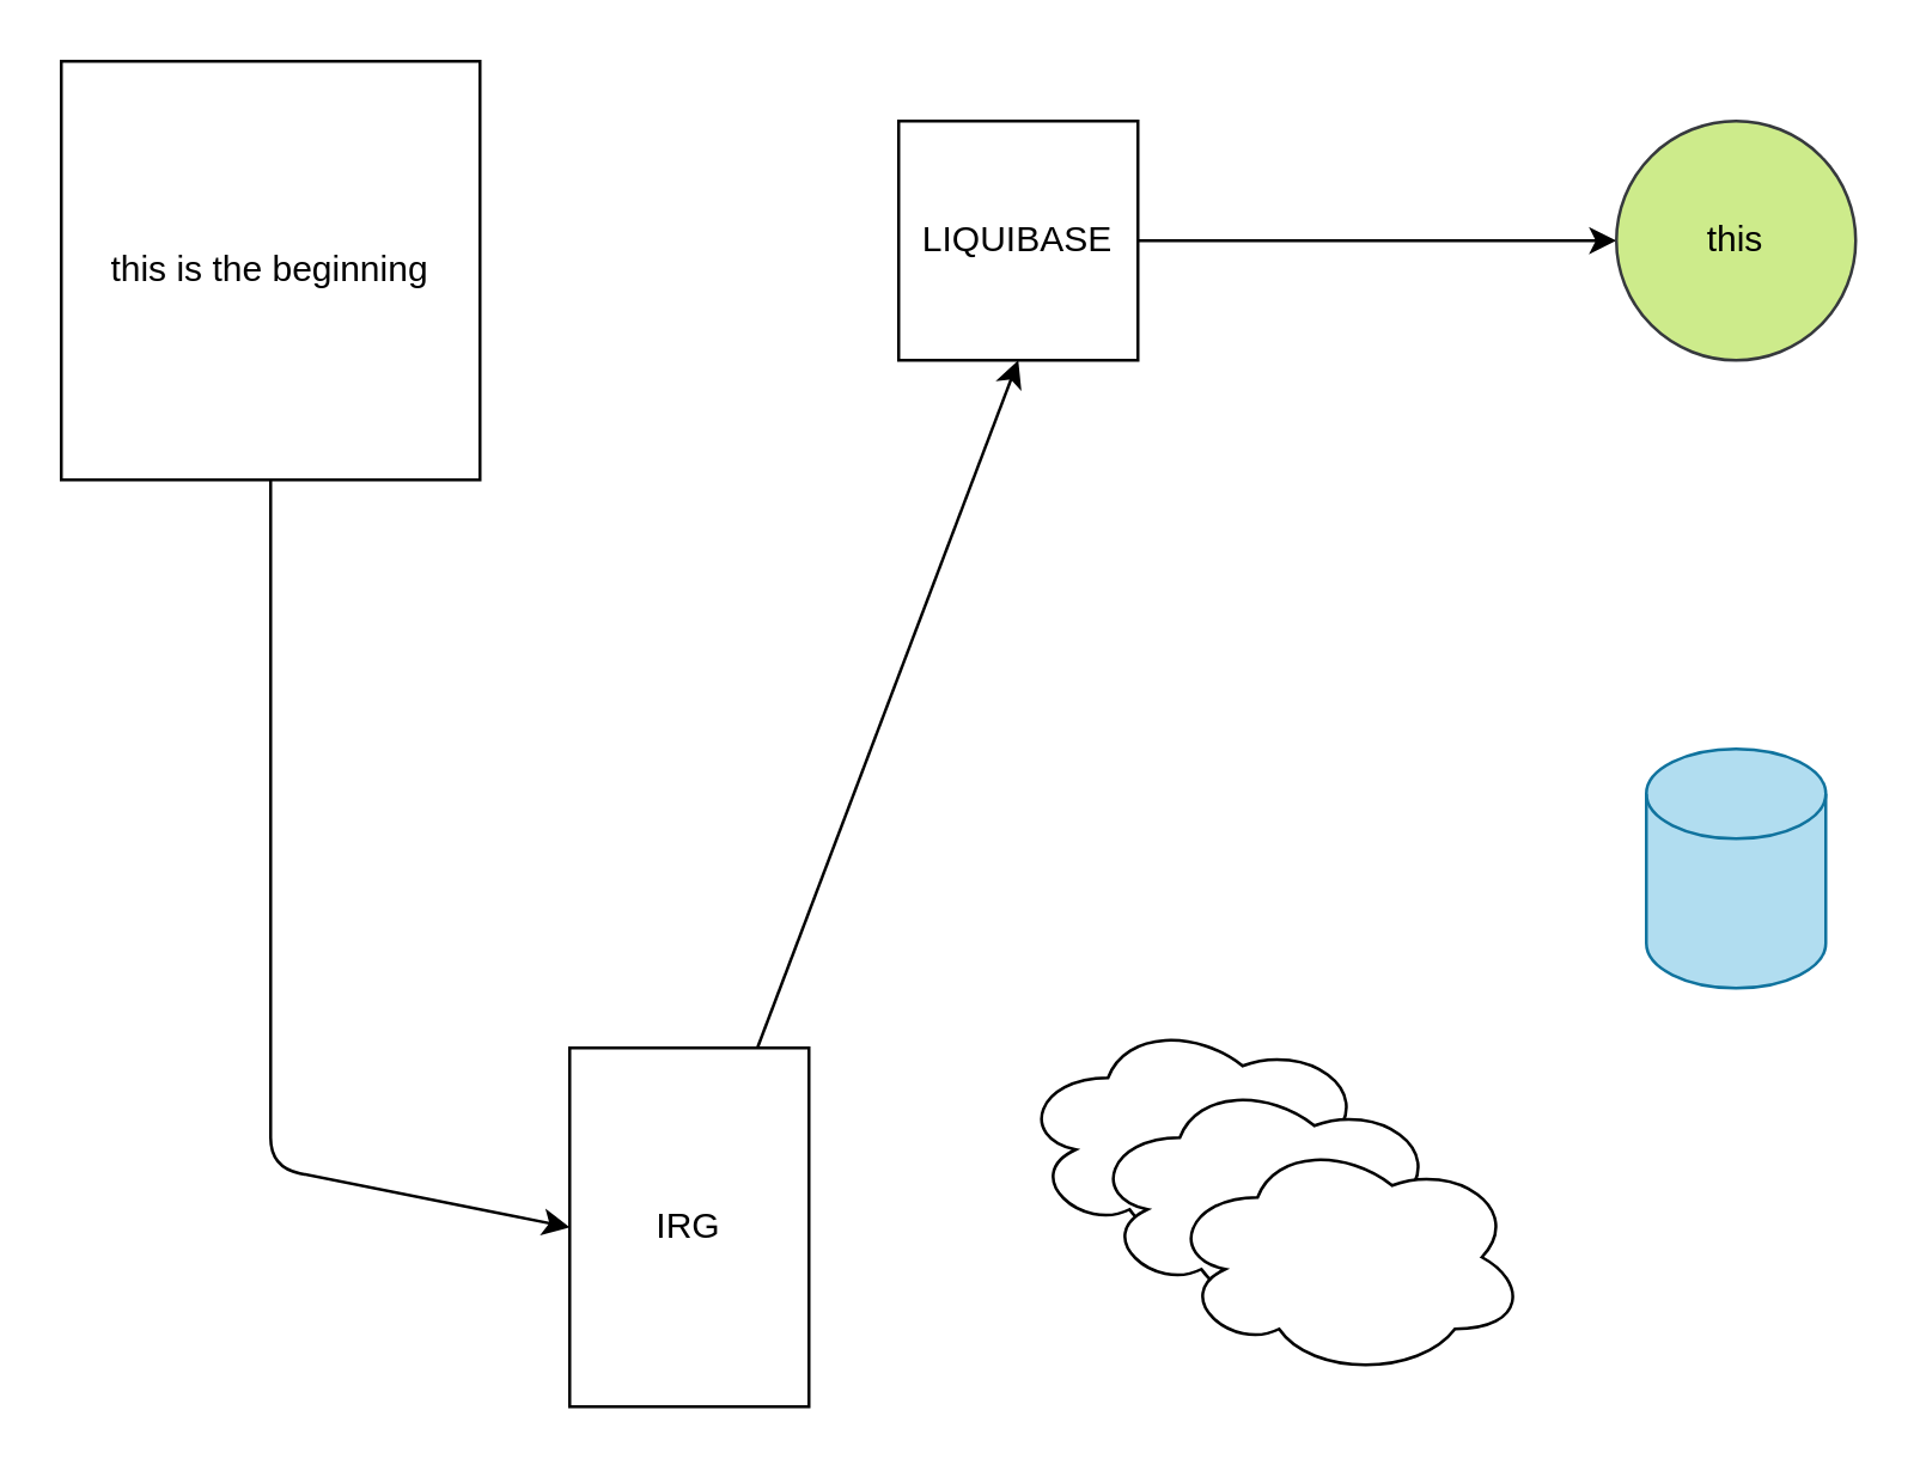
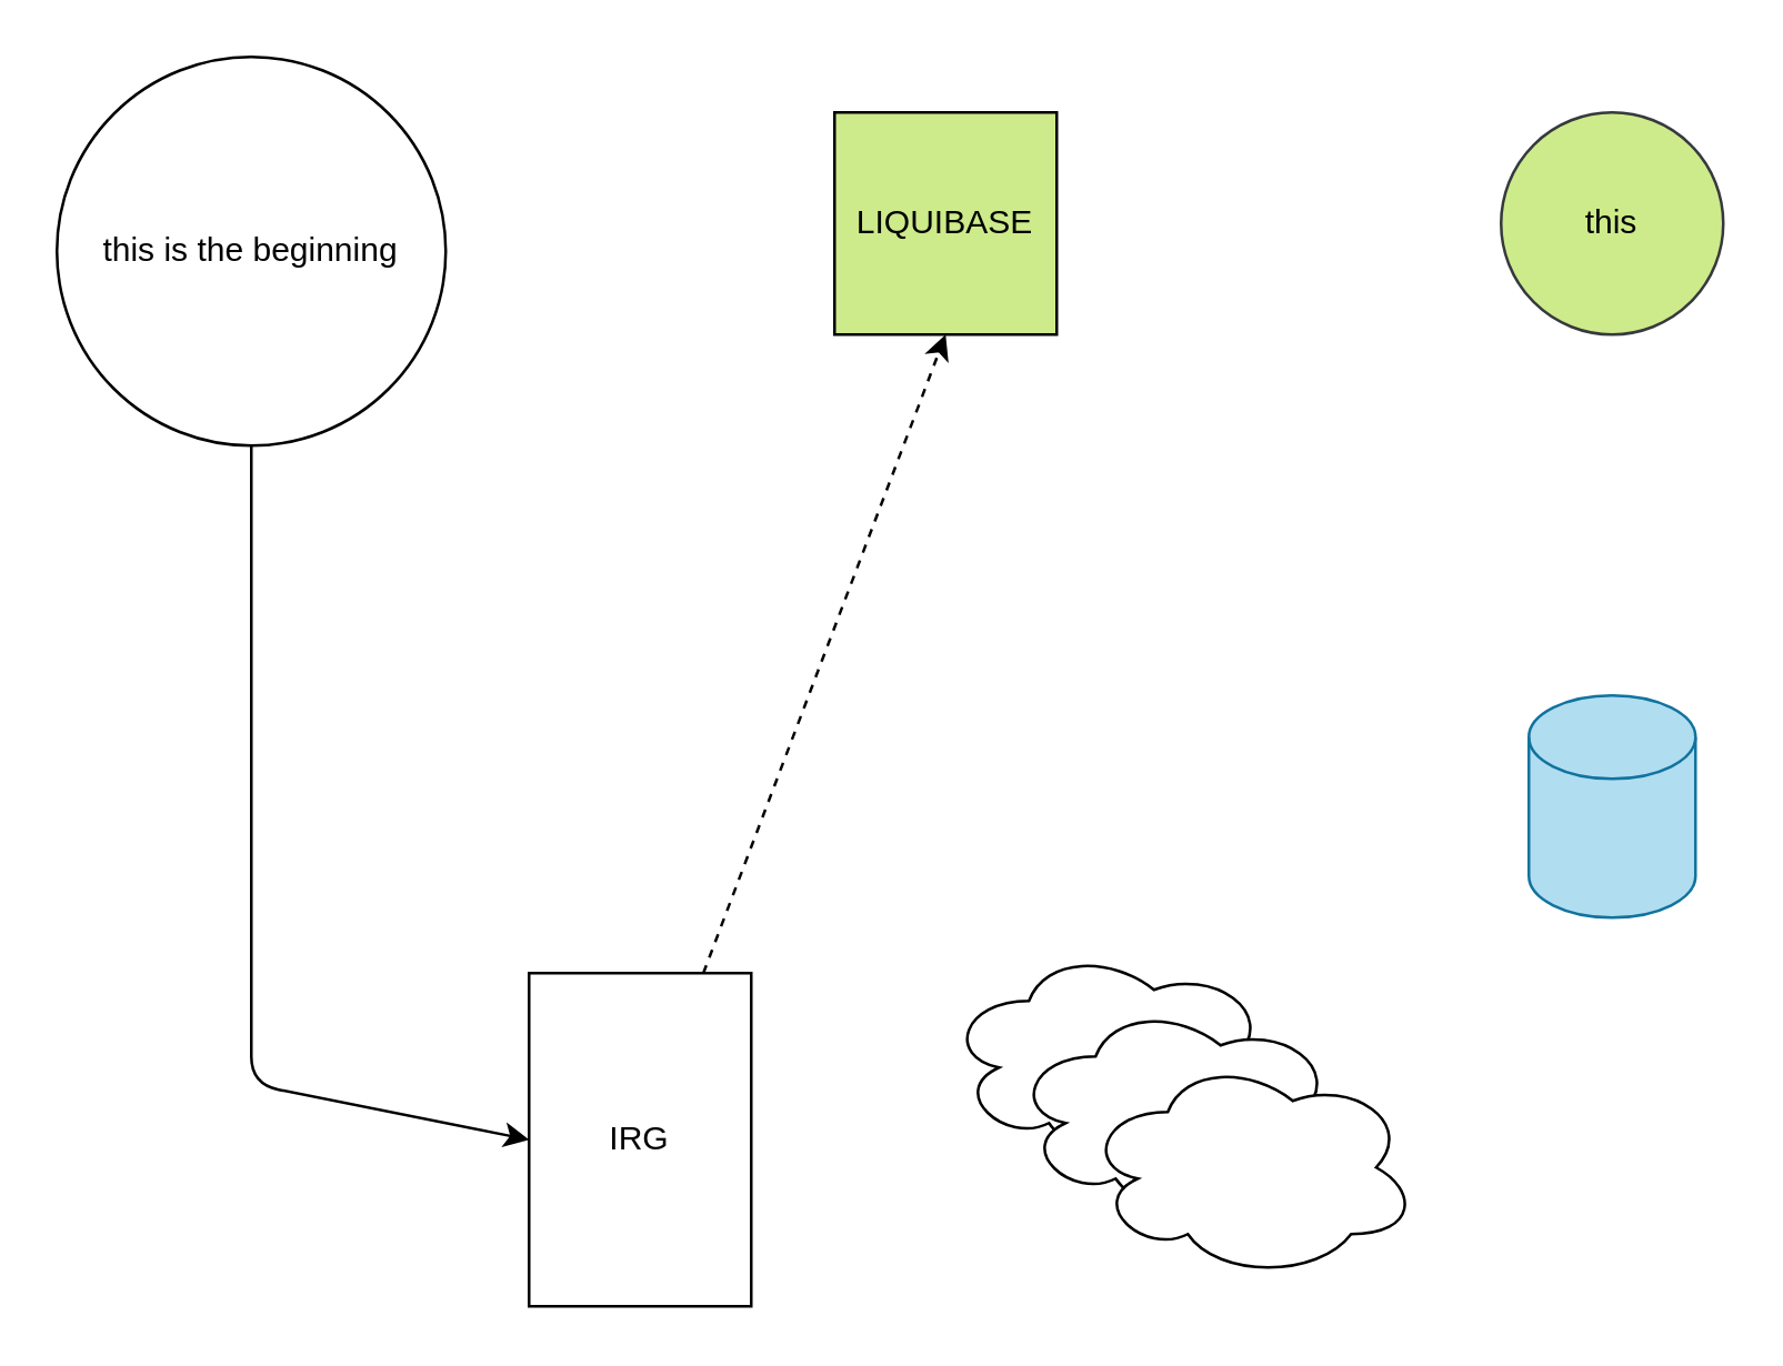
  <mxCell id="0" />
  <mxCell id="1" parent="0" />
  <mxCell id="2" style="edgeStyle=none;html=1;entryX=0;entryY=0.5;entryDx=0;entryDy=0;" edge="1" parent="1" source="3" target="7"><mxGeometry relative="1" as="geometry"><Array as="points"><mxPoint x="90" y="390" /></Array></mxGeometry></mxCell>
- <mxCell id="3" value="this is the beginning" style="whiteSpace=wrap;html=1;aspect=fixed;" vertex="1" parent="1"><mxGeometry x="20" y="20" width="140" height="140" as="geometry" /></mxCell>
- <mxCell id="4" value="" style="edgeStyle=none;html=1;" edge="1" parent="1" source="5" target="8"><mxGeometry relative="1" as="geometry" /></mxCell>
- <mxCell id="5" value="LIQUIBASE" style="whiteSpace=wrap;html=1;aspect=fixed;" vertex="1" parent="1"><mxGeometry x="300" y="40" width="80" height="80" as="geometry" /></mxCell>
- <mxCell id="6" style="edgeStyle=none;html=1;entryX=0.5;entryY=1;entryDx=0;entryDy=0;" edge="1" parent="1" source="7" target="5"><mxGeometry relative="1" as="geometry" /></mxCell>
+ <mxCell id="3" value="this is the beginning" style="ellipse;whiteSpace=wrap;html=1;aspect=fixed;" vertex="1" parent="1"><mxGeometry x="20" y="20" width="140" height="140" as="geometry" /></mxCell>
+ <mxCell id="5" value="LIQUIBASE" style="whiteSpace=wrap;html=1;aspect=fixed;fillColor=#cdeb8b;" vertex="1" parent="1"><mxGeometry x="300" y="40" width="80" height="80" as="geometry" /></mxCell>
+ <mxCell id="6" style="edgeStyle=none;html=1;entryX=0.5;entryY=1;entryDx=0;entryDy=0;dashed=1;" edge="1" parent="1" source="7" target="5"><mxGeometry relative="1" as="geometry" /></mxCell>
  <mxCell id="7" value="IRG" style="whiteSpace=wrap;html=1;aspect=fixed;" vertex="1" parent="1"><mxGeometry x="190" y="350" width="80" height="120" as="geometry" /></mxCell>
  <mxCell id="8" value="this" style="ellipse;whiteSpace=wrap;html=1;fillColor=#cdeb8b;strokeColor=#36393d;" vertex="1" parent="1"><mxGeometry x="540" y="40" width="80" height="80" as="geometry" /></mxCell>
  <mxCell id="9" value="" style="shape=cylinder3;whiteSpace=wrap;html=1;boundedLbl=1;backgroundOutline=1;size=15;fillColor=#b1ddf0;strokeColor=#10739e;" vertex="1" parent="1"><mxGeometry x="550" y="250" width="60" height="80" as="geometry" /></mxCell>
  <mxCell id="10" value="" style="ellipse;shape=cloud;whiteSpace=wrap;html=1;" vertex="1" parent="1"><mxGeometry x="340" y="340" width="120" height="80" as="geometry" /></mxCell>
  <mxCell id="11" value="" style="ellipse;shape=cloud;whiteSpace=wrap;html=1;" vertex="1" parent="1"><mxGeometry x="364" y="360" width="120" height="80" as="geometry" /></mxCell>
  <mxCell id="12" value="" style="ellipse;shape=cloud;whiteSpace=wrap;html=1;" vertex="1" parent="1"><mxGeometry x="390" y="380" width="120" height="80" as="geometry" /></mxCell>
